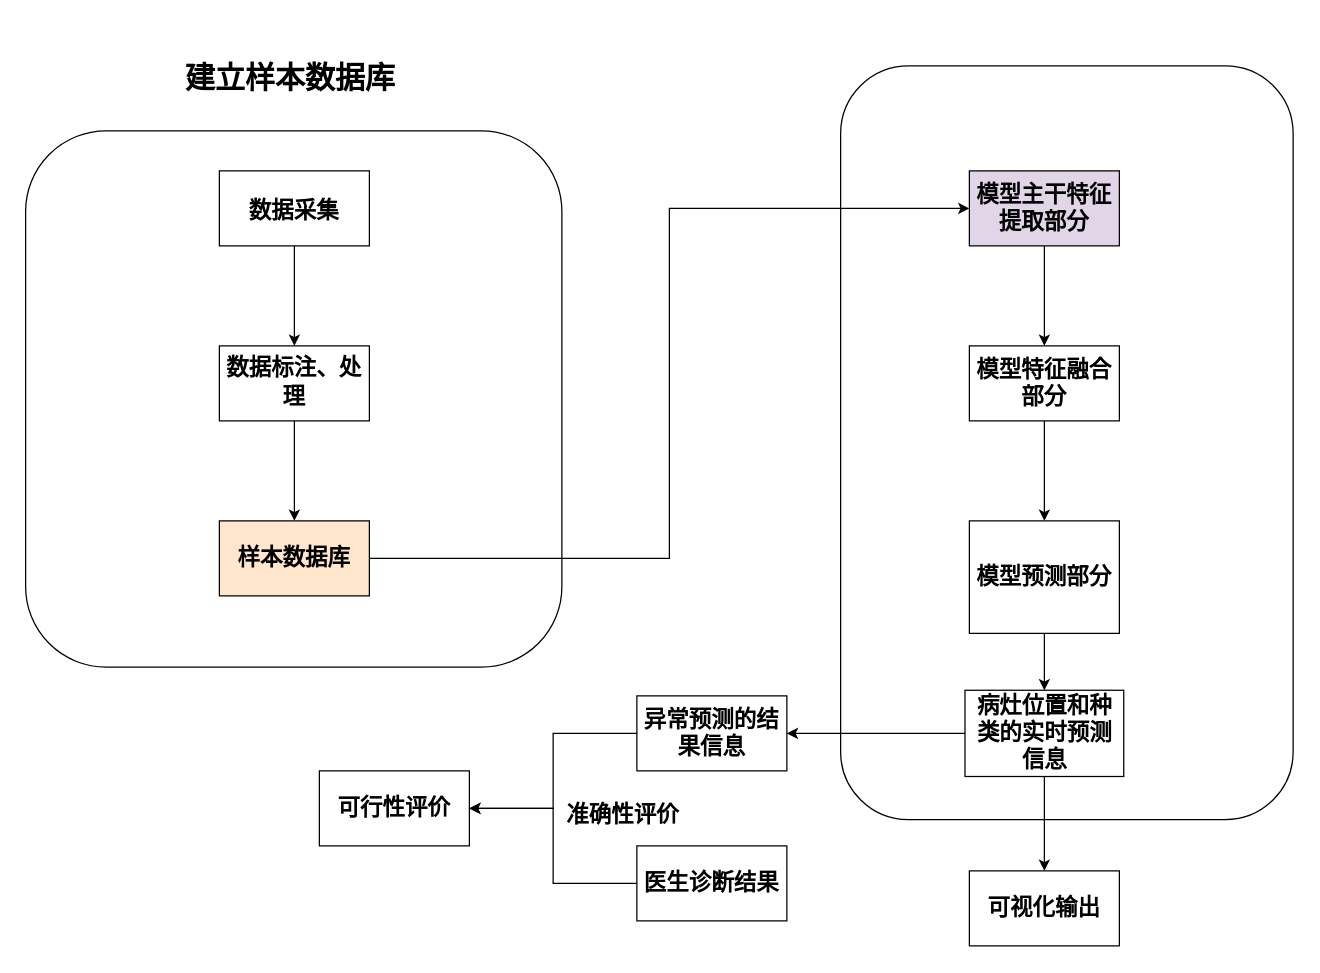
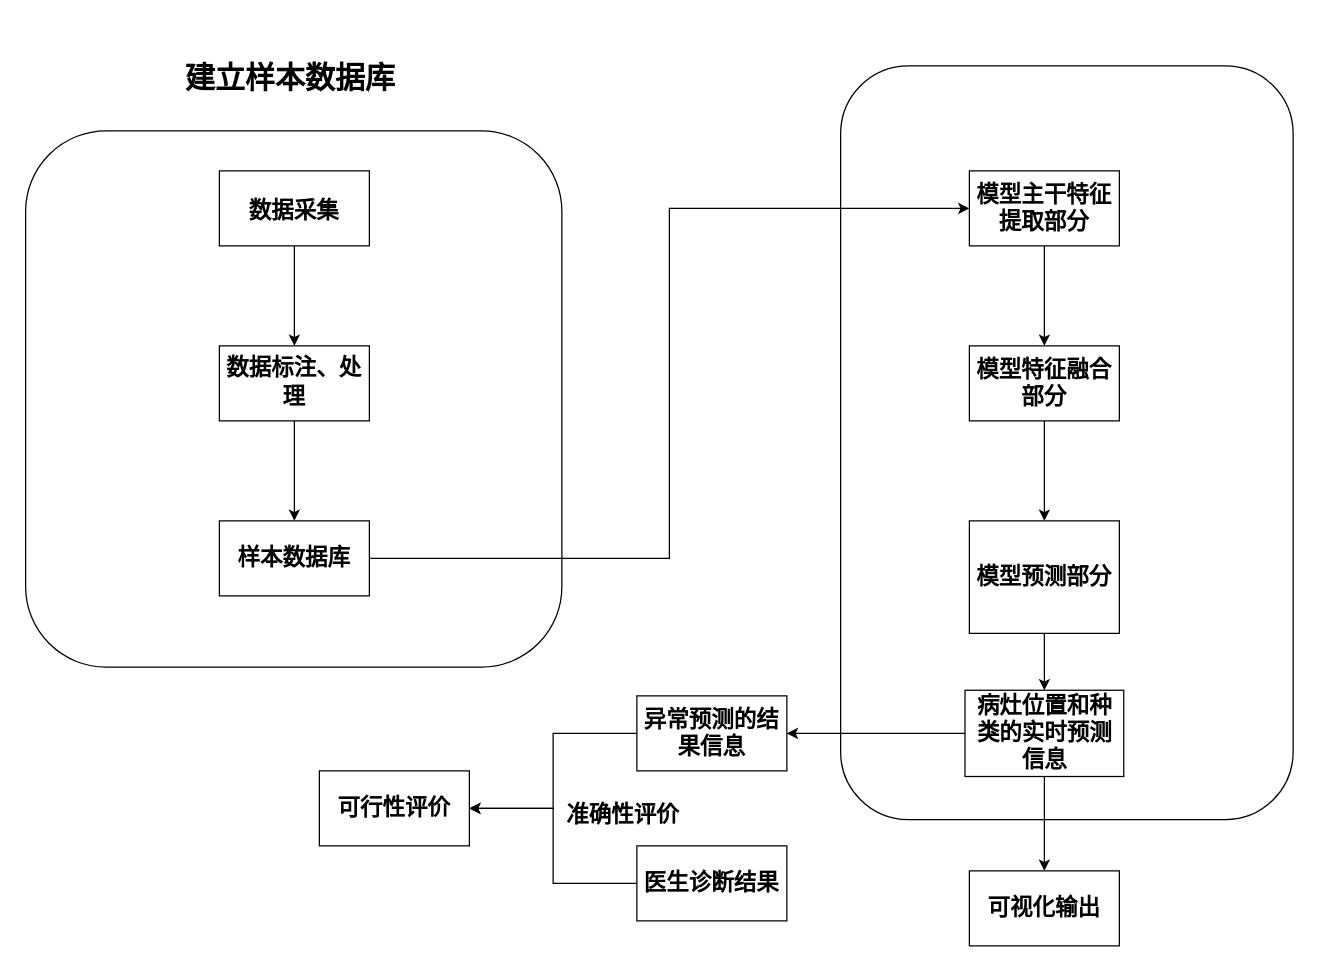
  <mxCell id="0" />
  <mxCell id="1" parent="0" />
  <mxCell id="2" value="" style="edgeStyle=orthogonalEdgeStyle;rounded=0;orthogonalLoop=1;jettySize=auto;html=1;" edge="1" parent="1" source="3" target="5"><mxGeometry relative="1" as="geometry" /></mxCell>
  <mxCell id="3" value="&lt;h1&gt;&lt;font face=&quot;宋体&quot; data-font-src=&quot;https://songti.laoxiezi.com/&quot; style=&quot;font-size: 18px&quot;&gt;数据采集&lt;/font&gt;&lt;/h1&gt;" style="rounded=0;whiteSpace=wrap;html=1;" vertex="1" parent="1"><mxGeometry x="175" y="136" width="120" height="60" as="geometry" /></mxCell>
  <mxCell id="4" value="" style="edgeStyle=orthogonalEdgeStyle;rounded=0;orthogonalLoop=1;jettySize=auto;html=1;" edge="1" parent="1" source="5" target="7"><mxGeometry relative="1" as="geometry" /></mxCell>
  <mxCell id="5" value="&lt;p class=&quot;MsoNormal&quot;&gt;&lt;span&gt;&lt;font style=&quot;font-size: 18px&quot; face=&quot;宋体&quot; data-font-src=&quot;https://songti.laoxiezi.com/&quot;&gt;&lt;b&gt;数据标注、处理&lt;/b&gt;&lt;/font&gt;&lt;span lang=&quot;EN-US&quot; style=&quot;font-size: 14pt&quot;&gt;&lt;/span&gt;&lt;/span&gt;&lt;/p&gt;" style="rounded=0;whiteSpace=wrap;html=1;" vertex="1" parent="1"><mxGeometry x="175" y="276" width="120" height="60" as="geometry" /></mxCell>
  <mxCell id="6" style="edgeStyle=orthogonalEdgeStyle;rounded=0;orthogonalLoop=1;jettySize=auto;html=1;entryX=0;entryY=0.5;entryDx=0;entryDy=0;" edge="1" parent="1" source="7" target="9"><mxGeometry relative="1" as="geometry"><mxPoint x="745" y="156" as="targetPoint" /></mxGeometry></mxCell>
- <mxCell id="7" value="&lt;p class=&quot;MsoNormal&quot;&gt;&lt;span&gt;&lt;font style=&quot;font-size: 18px&quot; face=&quot;宋体&quot; data-font-src=&quot;https://songti.laoxiezi.com/&quot;&gt;&lt;b&gt;样本数据库&lt;/b&gt;&lt;/font&gt;&lt;span lang=&quot;EN-US&quot;&gt;&lt;/span&gt;&lt;/span&gt;&lt;/p&gt;" style="rounded=0;whiteSpace=wrap;html=1;fillColor=#ffe6cc;" vertex="1" parent="1"><mxGeometry x="175" y="416" width="120" height="60" as="geometry" /></mxCell>
+ <mxCell id="7" value="&lt;p class=&quot;MsoNormal&quot;&gt;&lt;span&gt;&lt;font style=&quot;font-size: 18px&quot; face=&quot;宋体&quot; data-font-src=&quot;https://songti.laoxiezi.com/&quot;&gt;&lt;b&gt;样本数据库&lt;/b&gt;&lt;/font&gt;&lt;span lang=&quot;EN-US&quot;&gt;&lt;/span&gt;&lt;/span&gt;&lt;/p&gt;" style="rounded=0;whiteSpace=wrap;html=1;" vertex="1" parent="1"><mxGeometry x="175" y="416" width="120" height="60" as="geometry" /></mxCell>
  <mxCell id="8" value="" style="edgeStyle=orthogonalEdgeStyle;rounded=0;orthogonalLoop=1;jettySize=auto;html=1;" edge="1" parent="1" source="9" target="11"><mxGeometry relative="1" as="geometry" /></mxCell>
- <mxCell id="9" value="&lt;p class=&quot;MsoNormal&quot;&gt;&lt;span&gt;&lt;font face=&quot;宋体&quot; data-font-src=&quot;https://songti.laoxiezi.com/&quot; style=&quot;font-size: 18px&quot;&gt;&lt;b&gt;模型主干特征提取部分&lt;/b&gt;&lt;/font&gt;&lt;span lang=&quot;EN-US&quot;&gt;&lt;/span&gt;&lt;/span&gt;&lt;/p&gt;" style="rounded=0;whiteSpace=wrap;html=1;fillColor=#e1d5e7;" vertex="1" parent="1"><mxGeometry x="775" y="136" width="120" height="60" as="geometry" /></mxCell>
+ <mxCell id="9" value="&lt;p class=&quot;MsoNormal&quot;&gt;&lt;span&gt;&lt;font face=&quot;宋体&quot; data-font-src=&quot;https://songti.laoxiezi.com/&quot; style=&quot;font-size: 18px&quot;&gt;&lt;b&gt;模型主干特征提取部分&lt;/b&gt;&lt;/font&gt;&lt;span lang=&quot;EN-US&quot;&gt;&lt;/span&gt;&lt;/span&gt;&lt;/p&gt;" style="rounded=0;whiteSpace=wrap;html=1;" vertex="1" parent="1"><mxGeometry x="775" y="136" width="120" height="60" as="geometry" /></mxCell>
  <mxCell id="10" value="" style="edgeStyle=orthogonalEdgeStyle;rounded=0;orthogonalLoop=1;jettySize=auto;html=1;" edge="1" parent="1" source="11" target="13"><mxGeometry relative="1" as="geometry" /></mxCell>
  <mxCell id="11" value="&lt;p class=&quot;MsoNormal&quot;&gt;&lt;span&gt;&lt;font face=&quot;宋体&quot; data-font-src=&quot;https://songti.laoxiezi.com/&quot; style=&quot;font-size: 18px&quot;&gt;&lt;b&gt;模型特征融合部分&lt;/b&gt;&lt;/font&gt;&lt;span lang=&quot;EN-US&quot;&gt;&lt;/span&gt;&lt;/span&gt;&lt;/p&gt;" style="rounded=0;whiteSpace=wrap;html=1;" vertex="1" parent="1"><mxGeometry x="775" y="276" width="120" height="60" as="geometry" /></mxCell>
  <mxCell id="12" value="" style="edgeStyle=orthogonalEdgeStyle;rounded=0;orthogonalLoop=1;jettySize=auto;html=1;" edge="1" parent="1" source="13" target="16"><mxGeometry relative="1" as="geometry" /></mxCell>
  <mxCell id="13" value="&lt;p class=&quot;MsoNormal&quot;&gt;&lt;span&gt;&lt;font face=&quot;宋体&quot; data-font-src=&quot;https://songti.laoxiezi.com/&quot; style=&quot;font-size: 18px&quot;&gt;&lt;b&gt;模型预测部分&lt;/b&gt;&lt;/font&gt;&lt;span lang=&quot;EN-US&quot;&gt;&lt;/span&gt;&lt;/span&gt;&lt;/p&gt;" style="rounded=0;whiteSpace=wrap;html=1;" vertex="1" parent="1"><mxGeometry x="775" y="416" width="120" height="90" as="geometry" /></mxCell>
  <mxCell id="14" style="edgeStyle=orthogonalEdgeStyle;rounded=0;orthogonalLoop=1;jettySize=auto;html=1;" edge="1" parent="1" source="16" target="17"><mxGeometry relative="1" as="geometry"><mxPoint x="835" y="726" as="targetPoint" /></mxGeometry></mxCell>
  <mxCell id="15" style="edgeStyle=orthogonalEdgeStyle;rounded=0;orthogonalLoop=1;jettySize=auto;html=1;exitX=0;exitY=0.5;exitDx=0;exitDy=0;" edge="1" parent="1" source="16" target="19"><mxGeometry relative="1" as="geometry"><mxPoint x="585" y="586" as="targetPoint" /></mxGeometry></mxCell>
  <mxCell id="16" value="&lt;p class=&quot;MsoNormal&quot;&gt;&lt;span&gt;&lt;font face=&quot;宋体&quot; data-font-src=&quot;https://songti.laoxiezi.com/&quot; style=&quot;font-size: 18px&quot;&gt;&lt;b&gt;病灶位置和种类的实时预测信息&lt;/b&gt;&lt;/font&gt;&lt;span lang=&quot;EN-US&quot;&gt;&lt;/span&gt;&lt;/span&gt;&lt;/p&gt;" style="rounded=0;whiteSpace=wrap;html=1;" vertex="1" parent="1"><mxGeometry x="771.5" y="551.5" width="127" height="69" as="geometry" /></mxCell>
  <mxCell id="17" value="&lt;p class=&quot;MsoNormal&quot;&gt;&lt;span&gt;&lt;font face=&quot;宋体&quot; data-font-src=&quot;https://songti.laoxiezi.com/&quot; style=&quot;font-size: 18px&quot;&gt;&lt;b&gt;可视化输出&lt;/b&gt;&lt;/font&gt;&lt;span lang=&quot;EN-US&quot;&gt;&lt;/span&gt;&lt;/span&gt;&lt;/p&gt;" style="rounded=0;whiteSpace=wrap;html=1;" vertex="1" parent="1"><mxGeometry x="775" y="696" width="120" height="60" as="geometry" /></mxCell>
  <mxCell id="18" style="edgeStyle=orthogonalEdgeStyle;rounded=0;orthogonalLoop=1;jettySize=auto;html=1;entryX=1;entryY=0.5;entryDx=0;entryDy=0;" edge="1" parent="1" source="19" target="22"><mxGeometry relative="1" as="geometry" /></mxCell>
  <mxCell id="19" value="&lt;p class=&quot;MsoNormal&quot;&gt;&lt;span&gt;&lt;font face=&quot;宋体&quot; data-font-src=&quot;https://songti.laoxiezi.com/&quot; style=&quot;font-size: 18px&quot;&gt;&lt;b&gt;异常预测的结果信息&lt;/b&gt;&lt;/font&gt;&lt;span lang=&quot;EN-US&quot;&gt;&lt;/span&gt;&lt;/span&gt;&lt;/p&gt;" style="rounded=0;whiteSpace=wrap;html=1;" vertex="1" parent="1"><mxGeometry x="509" y="556" width="120" height="60" as="geometry" /></mxCell>
  <mxCell id="20" style="edgeStyle=orthogonalEdgeStyle;rounded=0;orthogonalLoop=1;jettySize=auto;html=1;entryX=1;entryY=0.5;entryDx=0;entryDy=0;" edge="1" parent="1" source="21" target="22"><mxGeometry relative="1" as="geometry" /></mxCell>
  <mxCell id="21" value="&lt;p class=&quot;MsoNormal&quot;&gt;&lt;span&gt;&lt;font face=&quot;宋体&quot; data-font-src=&quot;https://songti.laoxiezi.com/&quot; style=&quot;font-size: 18px&quot;&gt;&lt;b&gt;医生诊断结果&lt;/b&gt;&lt;/font&gt;&lt;span lang=&quot;EN-US&quot;&gt;&lt;/span&gt;&lt;/span&gt;&lt;/p&gt;" style="rounded=0;whiteSpace=wrap;html=1;" vertex="1" parent="1"><mxGeometry x="509" y="676" width="120" height="60" as="geometry" /></mxCell>
  <mxCell id="22" value="&lt;p class=&quot;MsoNormal&quot;&gt;&lt;span&gt;&lt;font face=&quot;宋体&quot; data-font-src=&quot;https://songti.laoxiezi.com/&quot; style=&quot;font-size: 18px&quot;&gt;&lt;b&gt;可行性评价&lt;/b&gt;&lt;/font&gt;&lt;span lang=&quot;EN-US&quot;&gt;&lt;/span&gt;&lt;/span&gt;&lt;/p&gt;" style="rounded=0;whiteSpace=wrap;html=1;" vertex="1" parent="1"><mxGeometry x="255" y="616" width="120" height="60" as="geometry" /></mxCell>
  <mxCell id="23" value="" style="whiteSpace=wrap;html=1;aspect=fixed;fontFamily=宋体;fontSource=https%3A%2F%2Fsongti.laoxiezi.com%2F;fontSize=18;fontColor=default;strokeColor=default;fillColor=none;rounded=1;" vertex="1" parent="1"><mxGeometry x="20" y="104" width="429" height="429" as="geometry" /></mxCell>
  <mxCell id="24" value="" style="rounded=1;whiteSpace=wrap;html=1;fontFamily=宋体;fontSource=https%3A%2F%2Fsongti.laoxiezi.com%2F;fontSize=18;fontColor=default;strokeColor=default;fillColor=none;" vertex="1" parent="1"><mxGeometry x="672" y="52" width="362" height="603" as="geometry" /></mxCell>
  <mxCell id="25" value="&lt;p class=&quot;MsoNormal&quot;&gt;&lt;font&gt;&lt;b&gt;准确性评价&lt;/b&gt;&lt;/font&gt;&lt;span lang=&quot;EN-US&quot;&gt;&lt;/span&gt;&lt;/p&gt;" style="rounded=0;whiteSpace=wrap;html=1;fontFamily=宋体;fontSource=https%3A%2F%2Fsongti.laoxiezi.com%2F;fontSize=18;fontColor=default;strokeColor=none;fillColor=none;" vertex="1" parent="1"><mxGeometry x="438" y="620.5" width="120" height="60" as="geometry" /></mxCell>
  <mxCell id="26" value="&lt;p class=&quot;MsoNormal&quot;&gt;&lt;font&gt;&lt;b&gt;建立样本数据库&lt;/b&gt;&lt;/font&gt;&lt;span lang=&quot;EN-US&quot;&gt;&lt;/span&gt;&lt;/p&gt;" style="rounded=0;whiteSpace=wrap;html=1;fontFamily=宋体;fontSource=https%3A%2F%2Fsongti.laoxiezi.com%2F;fontSize=24;fontColor=default;strokeColor=none;fillColor=none;" vertex="1" parent="1"><mxGeometry x="124" y="20" width="216" height="84" as="geometry" /></mxCell>
